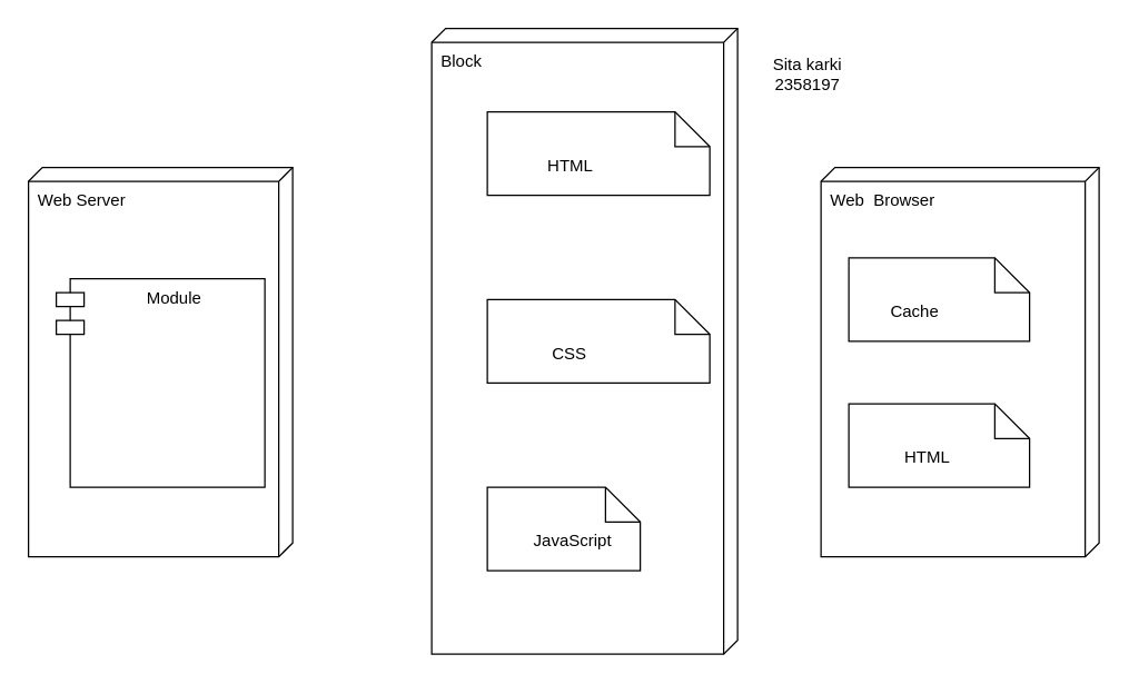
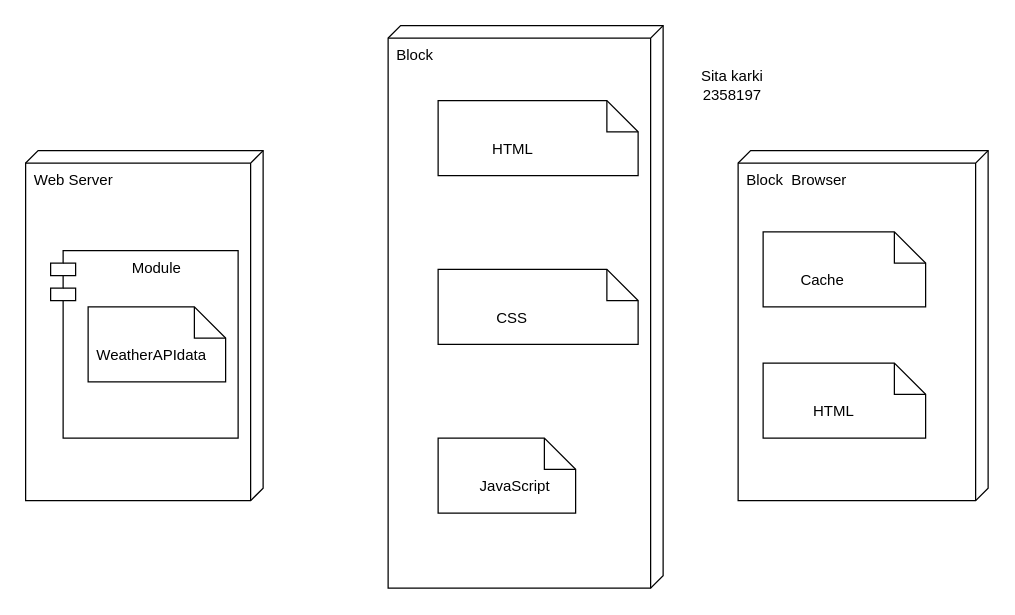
  <mxCell id="0" />
  <mxCell id="1" parent="0" />
  <mxCell id="2" value="Web Server" style="verticalAlign=top;align=left;shape=cube;size=10;direction=south;fontStyle=0;html=1;boundedLbl=1;spacingLeft=5;whiteSpace=wrap;" parent="1" vertex="1"><mxGeometry x="20" y="120" width="190" height="280" as="geometry" /></mxCell>
  <mxCell id="3" value="Module" style="shape=module;align=left;spacingLeft=20;align=center;verticalAlign=top;whiteSpace=wrap;html=1;" parent="1" vertex="1"><mxGeometry x="40" y="200" width="150" height="150" as="geometry" /></mxCell>
+ <mxCell id="4" value="WeatherAPIdata" style="shape=note2;boundedLbl=1;whiteSpace=wrap;html=1;size=25;verticalAlign=top;align=left;spacingLeft=5;" parent="1" vertex="1"><mxGeometry x="70" y="245" width="110" height="60" as="geometry" /></mxCell>
  <mxCell id="5" value="Block" style="verticalAlign=top;align=left;shape=cube;size=10;direction=south;fontStyle=0;html=1;boundedLbl=1;spacingLeft=5;whiteSpace=wrap;" parent="1" vertex="1"><mxGeometry x="310" y="20" width="220" height="450" as="geometry" /></mxCell>
  <mxCell id="6" value="&amp;nbsp; &amp;nbsp; &amp;nbsp; &amp;nbsp; JavaScript" style="shape=note2;boundedLbl=1;whiteSpace=wrap;html=1;size=25;verticalAlign=top;align=left;spacingLeft=5;" parent="1" vertex="1"><mxGeometry x="350" y="350" width="110" height="60" as="geometry" /></mxCell>
  <mxCell id="7" value="&amp;nbsp; &amp;nbsp; &amp;nbsp; &amp;nbsp; &amp;nbsp; &amp;nbsp; CSS" style="shape=note2;boundedLbl=1;whiteSpace=wrap;html=1;size=25;verticalAlign=top;align=left;spacingLeft=5;" parent="1" vertex="1"><mxGeometry x="350" y="215" width="160" height="60" as="geometry" /></mxCell>
  <mxCell id="8" value="&amp;nbsp; &amp;nbsp; &amp;nbsp; &amp;nbsp; &amp;nbsp; &amp;nbsp;HTML" style="shape=note2;boundedLbl=1;whiteSpace=wrap;html=1;size=25;verticalAlign=top;align=left;spacingLeft=5;" parent="1" vertex="1"><mxGeometry x="350" y="80" width="160" height="60" as="geometry" /></mxCell>
- <mxCell id="9" value="Web &amp;nbsp;Browser" style="verticalAlign=top;align=left;shape=cube;size=10;direction=south;fontStyle=0;html=1;boundedLbl=1;spacingLeft=5;whiteSpace=wrap;" parent="1" vertex="1"><mxGeometry x="590" y="120" width="200" height="280" as="geometry" /></mxCell>
+ <mxCell id="9" value="Block &amp;nbsp;Browser" style="verticalAlign=top;align=left;shape=cube;size=10;direction=south;fontStyle=0;html=1;boundedLbl=1;spacingLeft=5;whiteSpace=wrap;" parent="1" vertex="1"><mxGeometry x="590" y="120" width="200" height="280" as="geometry" /></mxCell>
  <mxCell id="10" value="&amp;nbsp; &amp;nbsp; &amp;nbsp; &amp;nbsp; &amp;nbsp; HTML" style="shape=note2;boundedLbl=1;whiteSpace=wrap;html=1;size=25;verticalAlign=top;align=left;spacingLeft=5;whiteSpace=wrap;" parent="1" vertex="1"><mxGeometry x="610" y="290" width="130" height="60" as="geometry" /></mxCell>
  <mxCell id="11" value="&amp;nbsp; &amp;nbsp; &amp;nbsp; &amp;nbsp;Cache" style="shape=note2;boundedLbl=1;whiteSpace=wrap;html=1;size=25;verticalAlign=top;align=left;spacingLeft=5;whiteSpace=wrap;" parent="1" vertex="1"><mxGeometry x="610" y="185" width="130" height="60" as="geometry" /></mxCell>
- <mxCell id="12" value="Sita karki&lt;br&gt;2358197" style="text;html=1;align=center;verticalAlign=middle;resizable=0;points=[];autosize=1;strokeColor=none;fillColor=none;" parent="1" vertex="1"><mxGeometry x="545" y="33" width="70" height="40" as="geometry" /></mxCell>
+ <mxCell id="12" value="Sita karki&lt;br&gt;2358197" style="text;html=1;align=center;verticalAlign=middle;resizable=0;points=[];autosize=1;strokeColor=none;fillColor=none;" parent="1" vertex="1"><mxGeometry x="550" y="48" width="70" height="40" as="geometry" /></mxCell>
